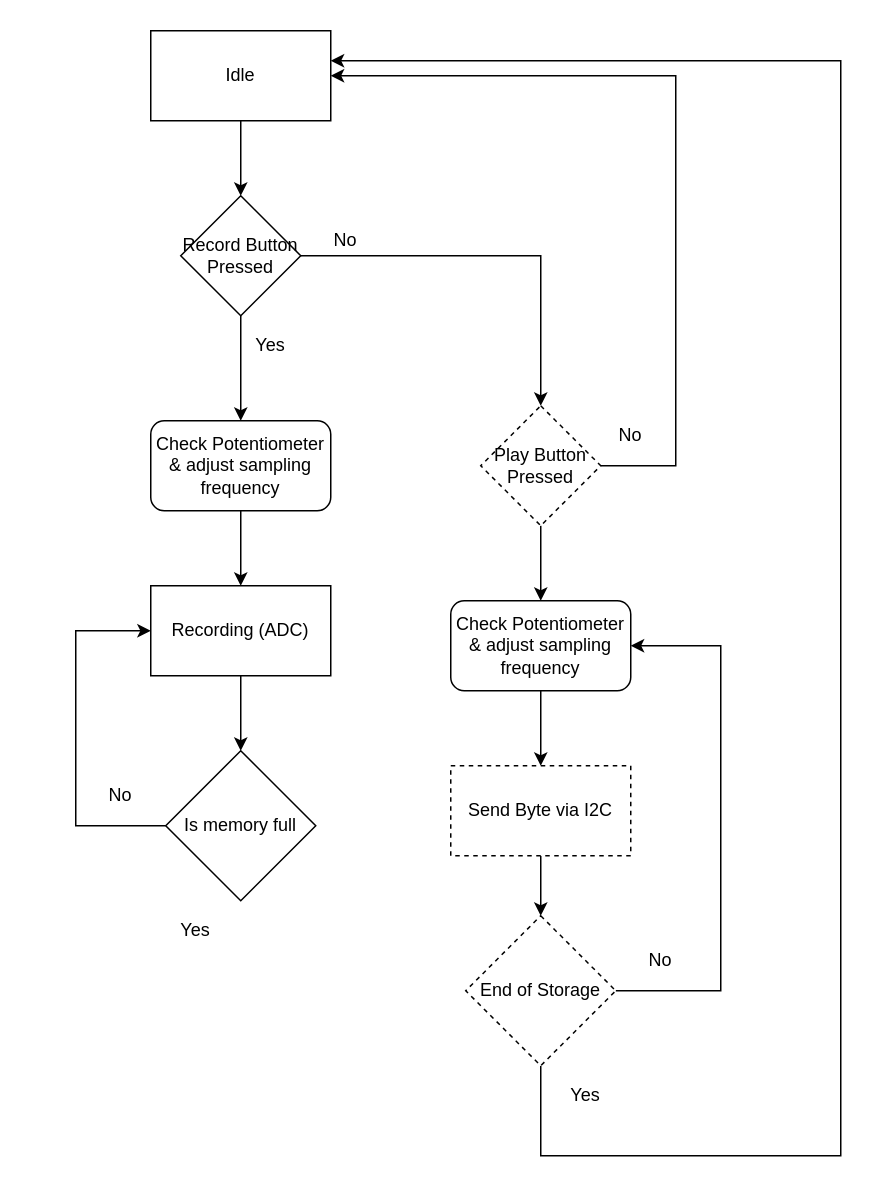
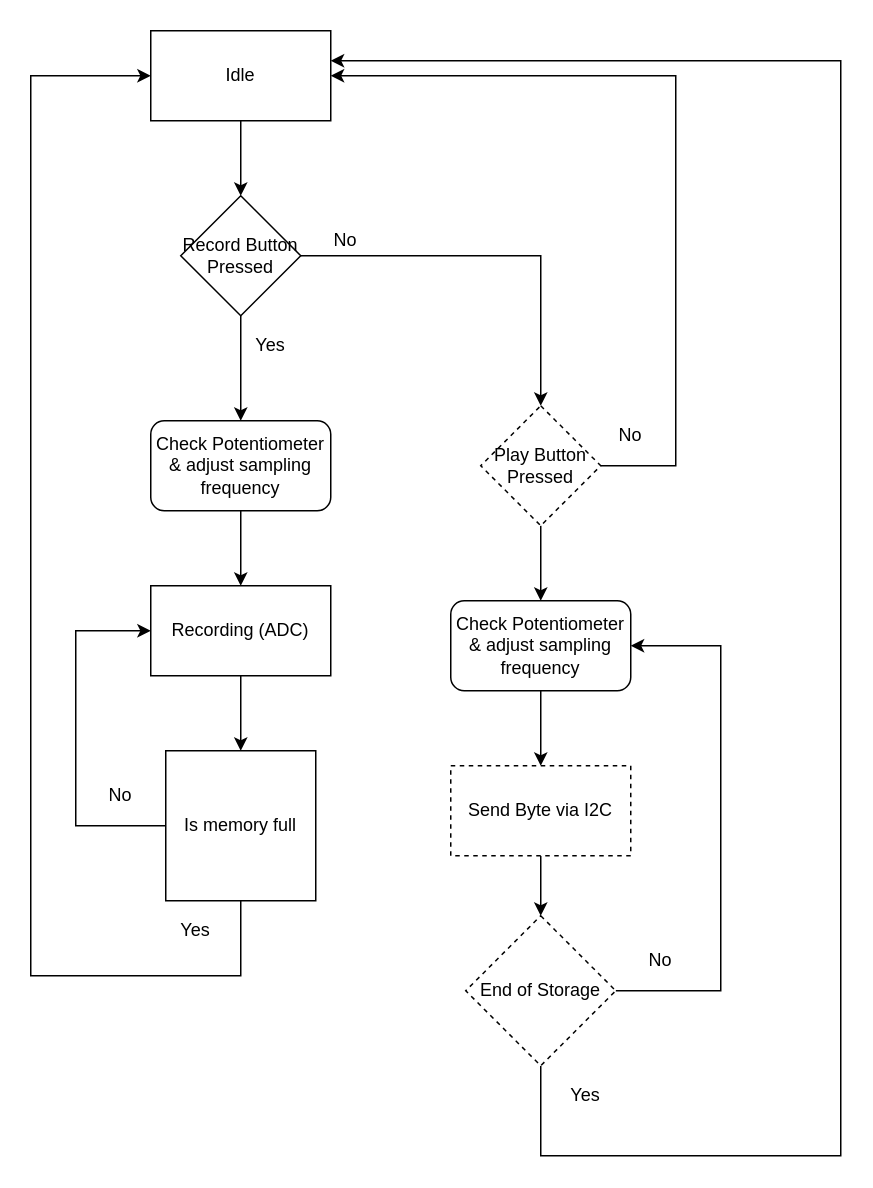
  <mxCell id="0" />
  <mxCell id="1" parent="0" />
  <mxCell id="2" value="" style="edgeStyle=orthogonalEdgeStyle;rounded=0;orthogonalLoop=1;jettySize=auto;html=1;" edge="1" parent="1" source="3" target="6"><mxGeometry relative="1" as="geometry" /></mxCell>
  <mxCell id="3" value="Idle" style="rounded=0;whiteSpace=wrap;html=1;" vertex="1" parent="1"><mxGeometry x="100" y="20" width="120" height="60" as="geometry" /></mxCell>
  <mxCell id="4" style="edgeStyle=orthogonalEdgeStyle;rounded=0;orthogonalLoop=1;jettySize=auto;html=1;entryX=0.5;entryY=0;entryDx=0;entryDy=0;" edge="1" parent="1" source="6" target="9"><mxGeometry relative="1" as="geometry" /></mxCell>
  <mxCell id="5" value="" style="edgeStyle=orthogonalEdgeStyle;rounded=0;orthogonalLoop=1;jettySize=auto;html=1;" edge="1" parent="1" source="6" target="13"><mxGeometry relative="1" as="geometry" /></mxCell>
  <mxCell id="6" value="Record Button Pressed" style="rhombus;whiteSpace=wrap;html=1;" vertex="1" parent="1"><mxGeometry x="120" y="130" width="80" height="80" as="geometry" /></mxCell>
  <mxCell id="7" style="edgeStyle=orthogonalEdgeStyle;rounded=0;orthogonalLoop=1;jettySize=auto;html=1;entryX=1;entryY=0.5;entryDx=0;entryDy=0;" edge="1" parent="1" source="9" target="3"><mxGeometry relative="1" as="geometry"><Array as="points"><mxPoint x="450" y="310" /><mxPoint x="450" y="50" /></Array></mxGeometry></mxCell>
  <mxCell id="8" value="" style="edgeStyle=orthogonalEdgeStyle;rounded=0;orthogonalLoop=1;jettySize=auto;html=1;" edge="1" parent="1" source="9" target="23"><mxGeometry relative="1" as="geometry" /></mxCell>
  <mxCell id="9" value="&lt;span style=&quot;white-space: normal&quot;&gt;Play Button Pressed&lt;/span&gt;" style="rhombus;whiteSpace=wrap;html=1;dashed=1;" vertex="1" parent="1"><mxGeometry x="320" y="270" width="80" height="80" as="geometry" /></mxCell>
  <mxCell id="10" value="No" style="text;html=1;strokeColor=none;fillColor=none;align=center;verticalAlign=middle;whiteSpace=wrap;rounded=0;" vertex="1" parent="1"><mxGeometry x="210" y="150" width="40" height="20" as="geometry" /></mxCell>
  <mxCell id="11" value="No" style="text;html=1;strokeColor=none;fillColor=none;align=center;verticalAlign=middle;whiteSpace=wrap;rounded=0;" vertex="1" parent="1"><mxGeometry x="400" y="280" width="40" height="20" as="geometry" /></mxCell>
  <mxCell id="12" value="" style="edgeStyle=orthogonalEdgeStyle;rounded=0;orthogonalLoop=1;jettySize=auto;html=1;" edge="1" parent="1" source="13"><mxGeometry relative="1" as="geometry"><mxPoint x="160" y="390" as="targetPoint" /></mxGeometry></mxCell>
  <mxCell id="13" value="Check Potentiometer &amp;amp; adjust sampling frequency" style="rounded=1;whiteSpace=wrap;html=1;" vertex="1" parent="1"><mxGeometry x="100" y="280" width="120" height="60" as="geometry" /></mxCell>
  <mxCell id="14" style="edgeStyle=orthogonalEdgeStyle;rounded=0;orthogonalLoop=1;jettySize=auto;html=1;entryX=0;entryY=0.5;entryDx=0;entryDy=0;" edge="1" parent="1" source="16" target="18"><mxGeometry relative="1" as="geometry"><Array as="points"><mxPoint x="50" y="550" /><mxPoint x="50" y="420" /></Array></mxGeometry></mxCell>
- <mxCell id="16" value="Is memory full" style="rhombus;whiteSpace=wrap;html=1;" vertex="1" parent="1"><mxGeometry x="110" y="500" width="100" height="100" as="geometry" /></mxCell>
+ <mxCell id="15" style="edgeStyle=orthogonalEdgeStyle;rounded=0;orthogonalLoop=1;jettySize=auto;html=1;entryX=0;entryY=0.5;entryDx=0;entryDy=0;" edge="1" parent="1" source="16" target="3"><mxGeometry relative="1" as="geometry"><mxPoint x="20" y="46.8" as="targetPoint" /><Array as="points"><mxPoint x="160" y="650" /><mxPoint x="20" y="650" /><mxPoint x="20" y="50" /></Array></mxGeometry></mxCell>
+ <mxCell id="16" value="Is memory full" style="whiteSpace=wrap;html=1;rounded=0;" vertex="1" parent="1"><mxGeometry x="110" y="500" width="100" height="100" as="geometry" /></mxCell>
  <mxCell id="17" value="" style="edgeStyle=orthogonalEdgeStyle;rounded=0;orthogonalLoop=1;jettySize=auto;html=1;" edge="1" parent="1" source="18" target="16"><mxGeometry relative="1" as="geometry" /></mxCell>
  <mxCell id="18" value="Recording (ADC)" style="rounded=0;whiteSpace=wrap;html=1;" vertex="1" parent="1"><mxGeometry x="100" y="390" width="120" height="60" as="geometry" /></mxCell>
  <mxCell id="19" value="No" style="text;html=1;strokeColor=none;fillColor=none;align=center;verticalAlign=middle;whiteSpace=wrap;rounded=0;" vertex="1" parent="1"><mxGeometry x="60" y="520" width="40" height="20" as="geometry" /></mxCell>
  <mxCell id="20" value="Yes" style="text;html=1;strokeColor=none;fillColor=none;align=center;verticalAlign=middle;whiteSpace=wrap;rounded=0;" vertex="1" parent="1"><mxGeometry x="160" y="220" width="40" height="20" as="geometry" /></mxCell>
  <mxCell id="21" value="Yes" style="text;html=1;strokeColor=none;fillColor=none;align=center;verticalAlign=middle;whiteSpace=wrap;rounded=0;" vertex="1" parent="1"><mxGeometry x="110" y="610" width="40" height="20" as="geometry" /></mxCell>
  <mxCell id="22" value="" style="edgeStyle=orthogonalEdgeStyle;rounded=0;orthogonalLoop=1;jettySize=auto;html=1;" edge="1" parent="1" source="23" target="25"><mxGeometry relative="1" as="geometry" /></mxCell>
  <mxCell id="23" value="Check Potentiometer &amp;amp; adjust sampling frequency" style="rounded=1;whiteSpace=wrap;html=1;" vertex="1" parent="1"><mxGeometry x="300" y="400" width="120" height="60" as="geometry" /></mxCell>
  <mxCell id="24" value="" style="edgeStyle=orthogonalEdgeStyle;rounded=0;orthogonalLoop=1;jettySize=auto;html=1;" edge="1" parent="1" source="25" target="28"><mxGeometry relative="1" as="geometry" /></mxCell>
  <mxCell id="25" value="Send Byte via I2C" style="rounded=0;whiteSpace=wrap;html=1;dashed=1;" vertex="1" parent="1"><mxGeometry x="300" y="510" width="120" height="60" as="geometry" /></mxCell>
  <mxCell id="26" style="edgeStyle=orthogonalEdgeStyle;rounded=0;orthogonalLoop=1;jettySize=auto;html=1;entryX=1;entryY=0.5;entryDx=0;entryDy=0;" edge="1" parent="1" source="28" target="23"><mxGeometry relative="1" as="geometry"><mxPoint x="420" y="420" as="targetPoint" /><Array as="points"><mxPoint x="480" y="660" /><mxPoint x="480" y="430" /></Array></mxGeometry></mxCell>
  <mxCell id="27" style="edgeStyle=orthogonalEdgeStyle;rounded=0;orthogonalLoop=1;jettySize=auto;html=1;" edge="1" parent="1" source="28"><mxGeometry relative="1" as="geometry"><mxPoint x="220" y="40" as="targetPoint" /><Array as="points"><mxPoint x="360" y="770" /><mxPoint x="560" y="770" /><mxPoint x="560" y="40" /><mxPoint x="220" y="40" /></Array></mxGeometry></mxCell>
  <mxCell id="28" value="End of Storage" style="rhombus;whiteSpace=wrap;html=1;dashed=1;" vertex="1" parent="1"><mxGeometry x="310" y="610" width="100" height="100" as="geometry" /></mxCell>
  <mxCell id="29" value="Yes" style="text;html=1;strokeColor=none;fillColor=none;align=center;verticalAlign=middle;whiteSpace=wrap;rounded=0;" vertex="1" parent="1"><mxGeometry x="370" y="720" width="40" height="20" as="geometry" /></mxCell>
  <mxCell id="30" value="No" style="text;html=1;strokeColor=none;fillColor=none;align=center;verticalAlign=middle;whiteSpace=wrap;rounded=0;" vertex="1" parent="1"><mxGeometry x="420" y="630" width="40" height="20" as="geometry" /></mxCell>
